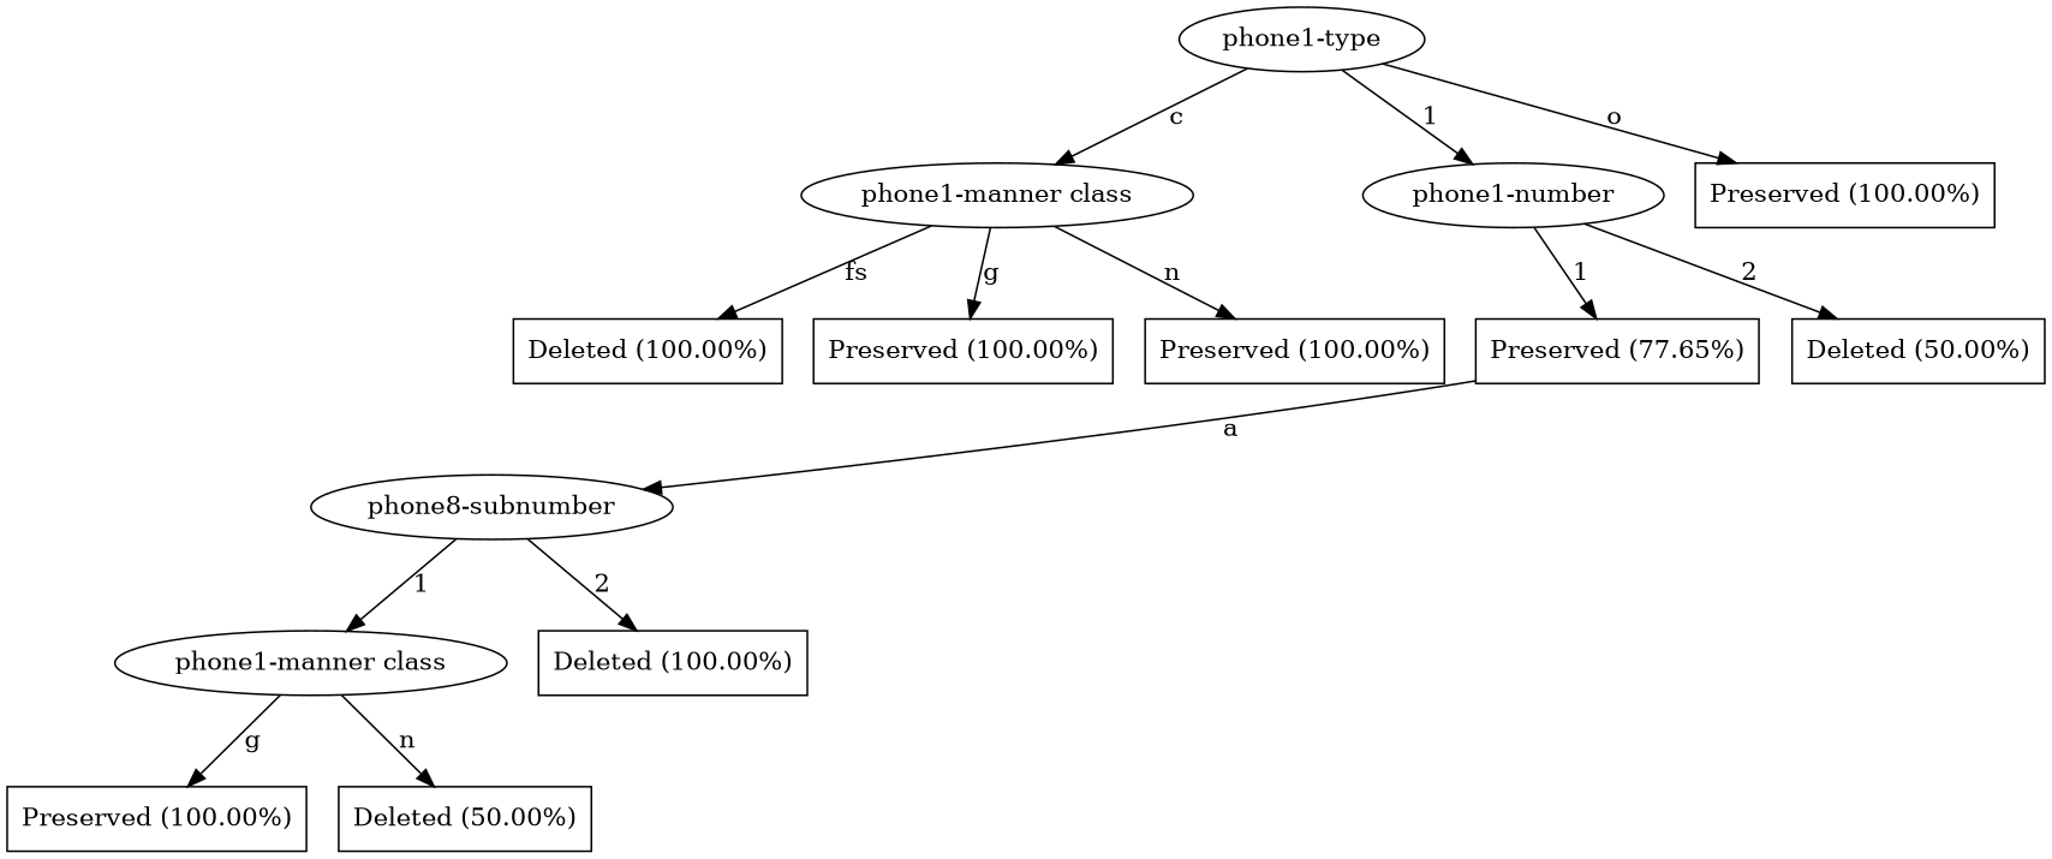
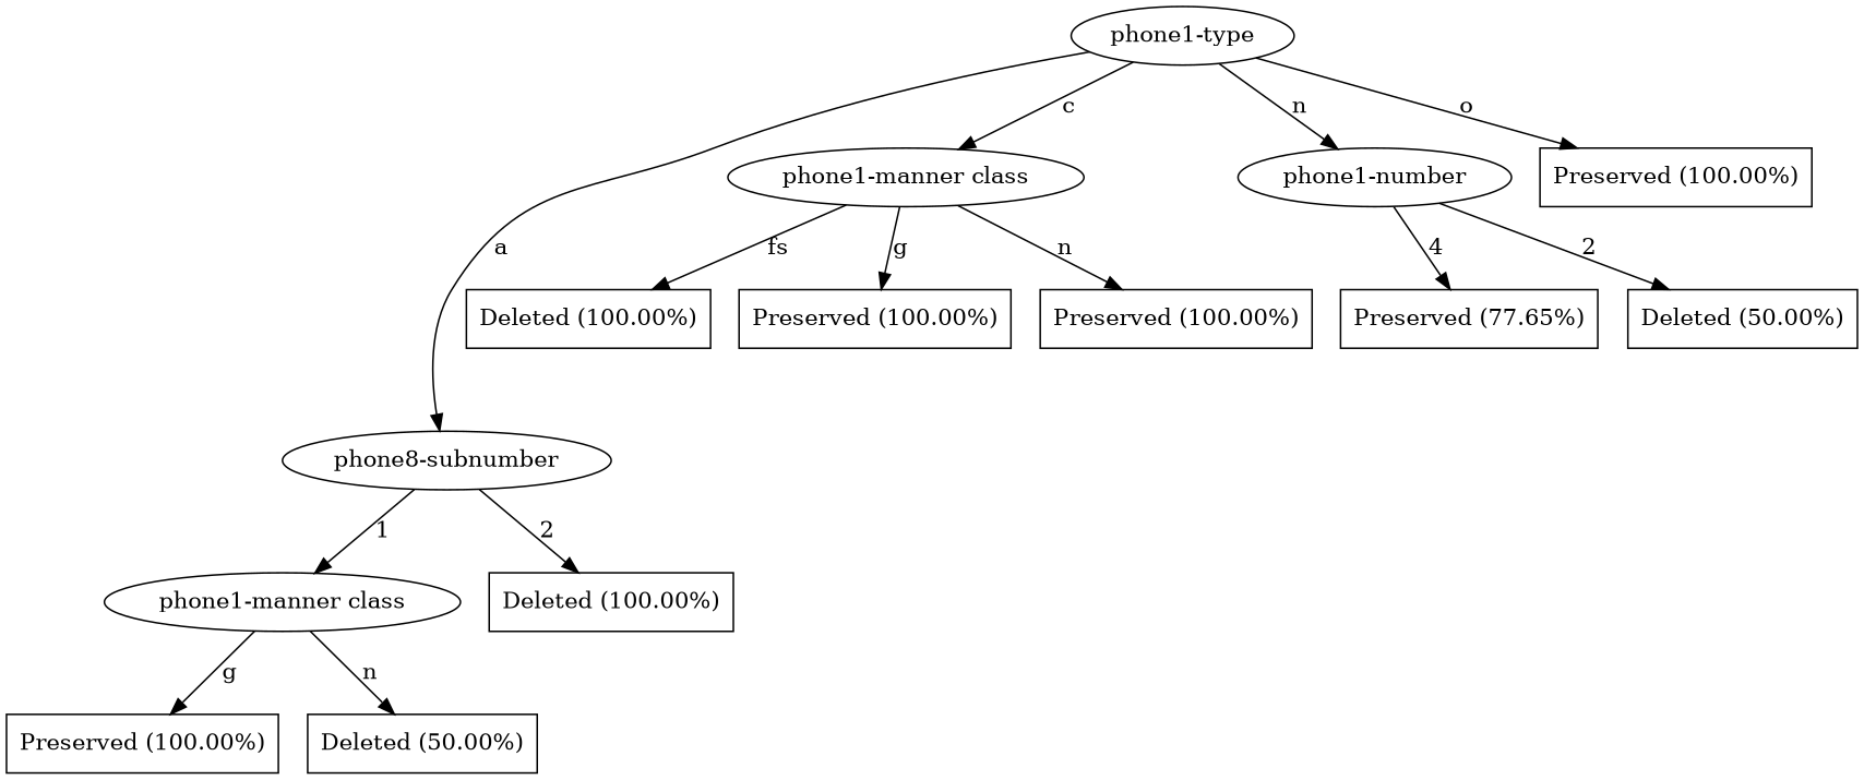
  digraph {
    node [shape=box]
    n1 [label="phone1-type" shape=ellipse]
    n2 [label="phone8-subnumber" shape=ellipse]
    n3 [label="phone1-manner class" shape=ellipse]
    n4 [label="phone1-number" shape=ellipse]
    n5 [label="Preserved (100.00%)"]
    n6 [label="phone1-manner class" shape=ellipse]
    n7 [label="Deleted (100.00%)"]
    n8 [label="Deleted (100.00%)"]
    n9 [label="Preserved (100.00%)"]
    n10 [label="Preserved (100.00%)"]
    n11 [label="Preserved (77.65%)"]
    n12 [label="Deleted (50.00%)"]
    n13 [label="Preserved (100.00%)"]
    n14 [label="Deleted (50.00%)"]
-   n11 -> n2 [label=a]
+   n1 -> n2 [label=a]
    n1 -> n3 [label=c]
-   n1 -> n4 [label=1]
+   n1 -> n4 [label=n]
    n1 -> n5 [label=o]
    n2 -> n6 [label=1]
    n2 -> n7 [label=2]
    n3 -> n8 [label=fs]
    n3 -> n9 [label=g]
    n3 -> n10 [label=n]
-   n4 -> n11 [label=1]
+   n4 -> n11 [label=4]
    n4 -> n12 [label=2]
    n6 -> n13 [label=g]
    n6 -> n14 [label=n]
  }
